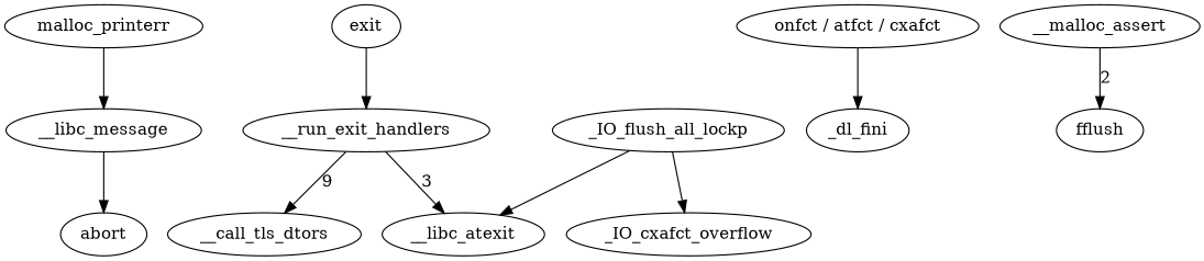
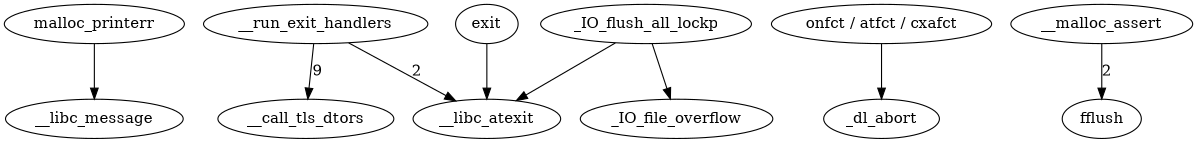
  digraph {
    malloc_printerr
    __libc_message
-   abort
    exit
    __run_exit_handlers
    __call_tls_dtors
    __libc_atexit
    "onfct / atfct / cxafct"
-   _dl_fini
+   _dl_fini [label=_dl_abort]
    _IO_flush_all_lockp
-   _IO_file_overflow [label=_IO_cxafct_overflow]
+   _IO_file_overflow
    __malloc_assert
    fflush
    malloc_printerr -> __libc_message
-   __libc_message -> abort
-   exit -> __run_exit_handlers
+   exit -> __libc_atexit
    __run_exit_handlers -> __call_tls_dtors [label=9]
-   __run_exit_handlers -> __libc_atexit [label=3]
+   __run_exit_handlers -> __libc_atexit [label=2]
    "onfct / atfct / cxafct" -> _dl_fini
    _IO_flush_all_lockp -> __libc_atexit
    _IO_flush_all_lockp -> _IO_file_overflow
    __malloc_assert -> fflush [label=2]
  }
